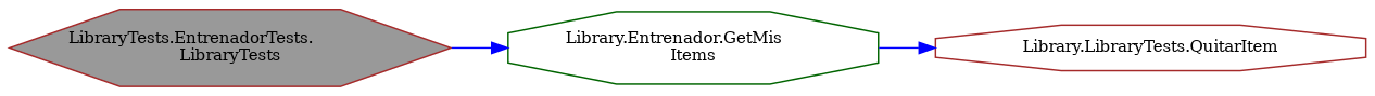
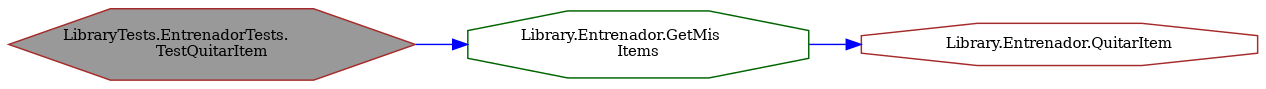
  digraph {
    fontname="DejaVu Serif"
    rankdir=LR
    node [color=brown fillcolor=white fontname="DejaVu Serif" fontsize=10 shape=octagon style=filled]
    edge [color=blue fontname="DejaVu Serif" fontsize=10 labelfontname=Helvetica labelfontsize=10 style=solid]
-   n1 [fillcolor=grey60 fontcolor=black height=0.2 label="LibraryTests.EntrenadorTests.\lLibraryTests" shape=hexagon width=0.4]
+   n1 [fillcolor=grey60 fontcolor=black height=0.2 label="LibraryTests.EntrenadorTests.\lTestQuitarItem" shape=hexagon width=0.4]
    n2 [color=darkgreen height=0.2 label="Library.Entrenador.GetMis\lItems" width=0.4]
-   n3 [height=0.2 label="Library.LibraryTests.QuitarItem" width=0.4]
+   n3 [height=0.2 label="Library.Entrenador.QuitarItem" width=0.4]
    n1 -> n2
    n2 -> n3
  }
